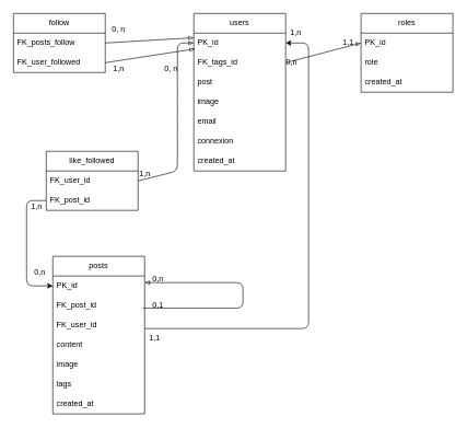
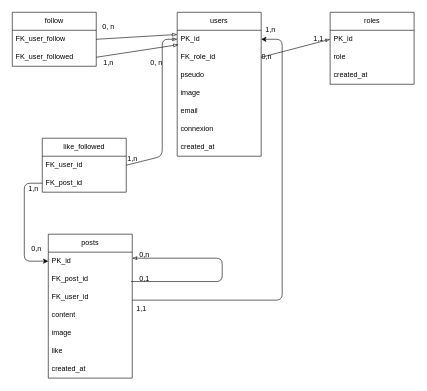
  <mxCell id="0" />
  <mxCell id="1" parent="0" />
  <mxCell id="2" value="users" style="swimlane;fontStyle=0;childLayout=stackLayout;horizontal=1;startSize=30;horizontalStack=0;resizeParent=1;resizeParentMax=0;resizeLast=0;collapsible=1;marginBottom=0;whiteSpace=wrap;html=1;" parent="1" vertex="1"><mxGeometry x="295" y="20" width="140" height="240" as="geometry" /></mxCell>
  <mxCell id="3" value="PK_id" style="text;strokeColor=none;fillColor=none;align=left;verticalAlign=middle;spacingLeft=4;spacingRight=4;overflow=hidden;points=[[0,0.5],[1,0.5]];portConstraint=eastwest;rotatable=0;whiteSpace=wrap;html=1;" parent="2" vertex="1"><mxGeometry y="30" width="140" height="30" as="geometry" /></mxCell>
- <mxCell id="4" value="FK_tags_id" style="text;strokeColor=none;fillColor=none;align=left;verticalAlign=middle;spacingLeft=4;spacingRight=4;overflow=hidden;points=[[0,0.5],[1,0.5]];portConstraint=eastwest;rotatable=0;whiteSpace=wrap;html=1;" parent="2" vertex="1"><mxGeometry y="60" width="140" height="30" as="geometry" /></mxCell>
- <mxCell id="5" value="post" style="text;strokeColor=none;fillColor=none;align=left;verticalAlign=middle;spacingLeft=4;spacingRight=4;overflow=hidden;points=[[0,0.5],[1,0.5]];portConstraint=eastwest;rotatable=0;whiteSpace=wrap;html=1;" parent="2" vertex="1"><mxGeometry y="90" width="140" height="30" as="geometry" /></mxCell>
+ <mxCell id="4" value="FK_role_id" style="text;strokeColor=none;fillColor=none;align=left;verticalAlign=middle;spacingLeft=4;spacingRight=4;overflow=hidden;points=[[0,0.5],[1,0.5]];portConstraint=eastwest;rotatable=0;whiteSpace=wrap;html=1;" parent="2" vertex="1"><mxGeometry y="60" width="140" height="30" as="geometry" /></mxCell>
+ <mxCell id="5" value="pseudo" style="text;strokeColor=none;fillColor=none;align=left;verticalAlign=middle;spacingLeft=4;spacingRight=4;overflow=hidden;points=[[0,0.5],[1,0.5]];portConstraint=eastwest;rotatable=0;whiteSpace=wrap;html=1;" parent="2" vertex="1"><mxGeometry y="90" width="140" height="30" as="geometry" /></mxCell>
  <mxCell id="6" value="image&amp;nbsp;" style="text;strokeColor=none;fillColor=none;align=left;verticalAlign=middle;spacingLeft=4;spacingRight=4;overflow=hidden;points=[[0,0.5],[1,0.5]];portConstraint=eastwest;rotatable=0;whiteSpace=wrap;html=1;" parent="2" vertex="1"><mxGeometry y="120" width="140" height="30" as="geometry" /></mxCell>
  <mxCell id="7" value="email" style="text;strokeColor=none;fillColor=none;align=left;verticalAlign=middle;spacingLeft=4;spacingRight=4;overflow=hidden;points=[[0,0.5],[1,0.5]];portConstraint=eastwest;rotatable=0;whiteSpace=wrap;html=1;" parent="2" vertex="1"><mxGeometry y="150" width="140" height="30" as="geometry" /></mxCell>
  <mxCell id="8" value="connexion" style="text;strokeColor=none;fillColor=none;align=left;verticalAlign=middle;spacingLeft=4;spacingRight=4;overflow=hidden;points=[[0,0.5],[1,0.5]];portConstraint=eastwest;rotatable=0;whiteSpace=wrap;html=1;" parent="2" vertex="1"><mxGeometry y="180" width="140" height="30" as="geometry" /></mxCell>
  <mxCell id="9" value="created_at" style="text;strokeColor=none;fillColor=none;align=left;verticalAlign=middle;spacingLeft=4;spacingRight=4;overflow=hidden;points=[[0,0.5],[1,0.5]];portConstraint=eastwest;rotatable=0;whiteSpace=wrap;html=1;" parent="2" vertex="1"><mxGeometry y="210" width="140" height="30" as="geometry" /></mxCell>
  <mxCell id="10" value="posts" style="swimlane;fontStyle=0;childLayout=stackLayout;horizontal=1;startSize=30;horizontalStack=0;resizeParent=1;resizeParentMax=0;resizeLast=0;collapsible=1;marginBottom=0;whiteSpace=wrap;html=1;" parent="1" vertex="1"><mxGeometry x="80" y="390" width="140" height="240" as="geometry" /></mxCell>
  <mxCell id="11" value="PK_id" style="text;strokeColor=none;fillColor=none;align=left;verticalAlign=middle;spacingLeft=4;spacingRight=4;overflow=hidden;points=[[0,0.5],[1,0.5]];portConstraint=eastwest;rotatable=0;whiteSpace=wrap;html=1;" parent="10" vertex="1"><mxGeometry y="30" width="140" height="30" as="geometry" /></mxCell>
  <mxCell id="12" value="FK_post_id" style="text;strokeColor=none;fillColor=none;align=left;verticalAlign=middle;spacingLeft=4;spacingRight=4;overflow=hidden;points=[[0,0.5],[1,0.5]];portConstraint=eastwest;rotatable=0;whiteSpace=wrap;html=1;" parent="10" vertex="1"><mxGeometry y="60" width="140" height="30" as="geometry" /></mxCell>
  <mxCell id="13" value="FK_user_id" style="text;strokeColor=none;fillColor=none;align=left;verticalAlign=middle;spacingLeft=4;spacingRight=4;overflow=hidden;points=[[0,0.5],[1,0.5]];portConstraint=eastwest;rotatable=0;whiteSpace=wrap;html=1;" parent="10" vertex="1"><mxGeometry y="90" width="140" height="30" as="geometry" /></mxCell>
  <mxCell id="14" value="content" style="text;strokeColor=none;fillColor=none;align=left;verticalAlign=middle;spacingLeft=4;spacingRight=4;overflow=hidden;points=[[0,0.5],[1,0.5]];portConstraint=eastwest;rotatable=0;whiteSpace=wrap;html=1;" parent="10" vertex="1"><mxGeometry y="120" width="140" height="30" as="geometry" /></mxCell>
  <mxCell id="15" value="image" style="text;strokeColor=none;fillColor=none;align=left;verticalAlign=middle;spacingLeft=4;spacingRight=4;overflow=hidden;points=[[0,0.5],[1,0.5]];portConstraint=eastwest;rotatable=0;whiteSpace=wrap;html=1;" parent="10" vertex="1"><mxGeometry y="150" width="140" height="30" as="geometry" /></mxCell>
- <mxCell id="16" value="tags" style="text;strokeColor=none;fillColor=none;align=left;verticalAlign=middle;spacingLeft=4;spacingRight=4;overflow=hidden;points=[[0,0.5],[1,0.5]];portConstraint=eastwest;rotatable=0;whiteSpace=wrap;html=1;" parent="10" vertex="1"><mxGeometry y="180" width="140" height="30" as="geometry" /></mxCell>
+ <mxCell id="16" value="like" style="text;strokeColor=none;fillColor=none;align=left;verticalAlign=middle;spacingLeft=4;spacingRight=4;overflow=hidden;points=[[0,0.5],[1,0.5]];portConstraint=eastwest;rotatable=0;whiteSpace=wrap;html=1;" parent="10" vertex="1"><mxGeometry y="180" width="140" height="30" as="geometry" /></mxCell>
  <mxCell id="17" value="created_at" style="text;strokeColor=none;fillColor=none;align=left;verticalAlign=middle;spacingLeft=4;spacingRight=4;overflow=hidden;points=[[0,0.5],[1,0.5]];portConstraint=eastwest;rotatable=0;whiteSpace=wrap;html=1;" vertex="1" parent="10"><mxGeometry y="210" width="140" height="30" as="geometry" /></mxCell>
  <mxCell id="18" value="roles" style="swimlane;fontStyle=0;childLayout=stackLayout;horizontal=1;startSize=30;horizontalStack=0;resizeParent=1;resizeParentMax=0;resizeLast=0;collapsible=1;marginBottom=0;whiteSpace=wrap;html=1;" parent="1" vertex="1"><mxGeometry x="550" y="20" width="140" height="120" as="geometry" /></mxCell>
  <mxCell id="19" value="PK_id" style="text;strokeColor=none;fillColor=none;align=left;verticalAlign=middle;spacingLeft=4;spacingRight=4;overflow=hidden;points=[[0,0.5],[1,0.5]];portConstraint=eastwest;rotatable=0;whiteSpace=wrap;html=1;" parent="18" vertex="1"><mxGeometry y="30" width="140" height="30" as="geometry" /></mxCell>
  <mxCell id="20" value="role" style="text;strokeColor=none;fillColor=none;align=left;verticalAlign=middle;spacingLeft=4;spacingRight=4;overflow=hidden;points=[[0,0.5],[1,0.5]];portConstraint=eastwest;rotatable=0;whiteSpace=wrap;html=1;" vertex="1" parent="18"><mxGeometry y="60" width="140" height="30" as="geometry" /></mxCell>
  <mxCell id="21" value="created_at" style="text;strokeColor=none;fillColor=none;align=left;verticalAlign=middle;spacingLeft=4;spacingRight=4;overflow=hidden;points=[[0,0.5],[1,0.5]];portConstraint=eastwest;rotatable=0;whiteSpace=wrap;html=1;" vertex="1" parent="18"><mxGeometry y="90" width="140" height="30" as="geometry" /></mxCell>
  <mxCell id="22" value="" style="endArrow=none;html=1;rounded=1;strokeColor=default;entryX=-0.05;entryY=0.967;entryDx=0;entryDy=0;startArrow=classicThin;startFill=0;entryPerimeter=0;" parent="1" edge="1"><mxGeometry width="50" height="50" relative="1" as="geometry"><mxPoint x="220" y="430" as="sourcePoint" /><mxPoint x="218" y="469.01" as="targetPoint" /><Array as="points"><mxPoint x="370" y="430" /><mxPoint x="370" y="469" /></Array></mxGeometry></mxCell>
  <mxCell id="23" value="" style="endArrow=none;html=1;rounded=1;strokeColor=default;entryX=1;entryY=0.5;entryDx=0;entryDy=0;exitX=0;exitY=0.233;exitDx=0;exitDy=0;exitPerimeter=0;endFill=0;startArrow=blockThin;startFill=0;" parent="1" source="3" target="42" edge="1"><mxGeometry width="50" height="50" relative="1" as="geometry"><mxPoint x="296" y="54.99" as="sourcePoint" /><mxPoint x="152.426" y="47.322" as="targetPoint" /></mxGeometry></mxCell>
  <mxCell id="24" value="" style="endArrow=classicThin;html=1;rounded=1;strokeColor=default;endFill=0;entryX=0;entryY=0.5;entryDx=0;entryDy=0;exitX=1;exitY=0.5;exitDx=0;exitDy=0;" parent="1" source="4" target="19" edge="1"><mxGeometry width="50" height="50" relative="1" as="geometry"><mxPoint x="580" y="60" as="sourcePoint" /><mxPoint x="660" y="120" as="targetPoint" /></mxGeometry></mxCell>
  <mxCell id="25" value="" style="endArrow=blockThin;html=1;rounded=1;strokeColor=default;endFill=0;exitX=1;exitY=0.5;exitDx=0;exitDy=0;entryX=0.014;entryY=0.8;entryDx=0;entryDy=0;entryPerimeter=0;" parent="1" source="43" target="3" edge="1"><mxGeometry width="50" height="50" relative="1" as="geometry"><mxPoint x="152.426" y="82.678" as="sourcePoint" /><mxPoint x="295" y="80" as="targetPoint" /></mxGeometry></mxCell>
  <mxCell id="26" value="" style="endArrow=classicThin;html=1;rounded=1;strokeColor=default;endFill=0;exitX=1;exitY=0.5;exitDx=0;exitDy=0;entryX=0;entryY=0.5;entryDx=0;entryDy=0;" parent="1" edge="1" target="3" source="33"><mxGeometry width="50" height="50" relative="1" as="geometry"><mxPoint x="202" y="340.01" as="sourcePoint" /><mxPoint x="290" y="70" as="targetPoint" /><Array as="points"><mxPoint x="270" y="260" /><mxPoint x="270" y="190" /><mxPoint x="270" y="140" /><mxPoint x="270" y="65" /></Array></mxGeometry></mxCell>
  <mxCell id="27" value="0, n" style="text;html=1;align=center;verticalAlign=middle;resizable=0;points=[];autosize=1;strokeColor=none;fillColor=none;" parent="1" vertex="1"><mxGeometry x="160" y="30" width="40" height="30" as="geometry" /></mxCell>
  <mxCell id="28" value="0, n" style="text;html=1;align=center;verticalAlign=middle;resizable=0;points=[];autosize=1;strokeColor=none;fillColor=none;" parent="1" vertex="1"><mxGeometry x="240" y="90" width="40" height="30" as="geometry" /></mxCell>
  <mxCell id="29" value="1,n" style="text;html=1;align=center;verticalAlign=middle;resizable=0;points=[];autosize=1;strokeColor=none;fillColor=none;" parent="1" vertex="1"><mxGeometry x="200" y="250" width="40" height="30" as="geometry" /></mxCell>
  <mxCell id="30" value="0,n" style="text;html=1;align=center;verticalAlign=middle;resizable=0;points=[];autosize=1;strokeColor=none;fillColor=none;" parent="1" vertex="1"><mxGeometry x="424" y="80" width="40" height="30" as="geometry" /></mxCell>
  <mxCell id="31" value="0,1" style="text;html=1;align=center;verticalAlign=middle;resizable=0;points=[];autosize=1;strokeColor=none;fillColor=none;" parent="1" vertex="1"><mxGeometry x="220" y="450" width="40" height="30" as="geometry" /></mxCell>
  <mxCell id="32" value="like_followed" style="swimlane;fontStyle=0;childLayout=stackLayout;horizontal=1;startSize=30;horizontalStack=0;resizeParent=1;resizeParentMax=0;resizeLast=0;collapsible=1;marginBottom=0;whiteSpace=wrap;html=1;" vertex="1" parent="1"><mxGeometry x="70" y="230" width="140" height="90" as="geometry" /></mxCell>
  <mxCell id="33" value="FK_user_id" style="text;strokeColor=none;fillColor=none;align=left;verticalAlign=middle;spacingLeft=4;spacingRight=4;overflow=hidden;points=[[0,0.5],[1,0.5]];portConstraint=eastwest;rotatable=0;whiteSpace=wrap;html=1;" vertex="1" parent="32"><mxGeometry y="30" width="140" height="30" as="geometry" /></mxCell>
  <mxCell id="34" value="FK_post_id" style="text;strokeColor=none;fillColor=none;align=left;verticalAlign=middle;spacingLeft=4;spacingRight=4;overflow=hidden;points=[[0,0.5],[1,0.5]];portConstraint=eastwest;rotatable=0;whiteSpace=wrap;html=1;" vertex="1" parent="32"><mxGeometry y="60" width="140" height="30" as="geometry" /></mxCell>
  <mxCell id="35" value="" style="endArrow=classic;html=1;exitX=0;exitY=0.5;exitDx=0;exitDy=0;entryX=0;entryY=0.5;entryDx=0;entryDy=0;" edge="1" parent="1" source="34" target="11"><mxGeometry width="50" height="50" relative="1" as="geometry"><mxPoint x="30" y="210" as="sourcePoint" /><mxPoint x="20" y="470" as="targetPoint" /><Array as="points"><mxPoint x="40" y="305" /><mxPoint x="40" y="350" /><mxPoint x="40" y="435" /></Array></mxGeometry></mxCell>
  <mxCell id="36" value="0,n" style="text;html=1;align=center;verticalAlign=middle;resizable=0;points=[];autosize=1;strokeColor=none;fillColor=none;" vertex="1" parent="1"><mxGeometry x="40" y="400" width="40" height="30" as="geometry" /></mxCell>
  <mxCell id="37" value="1,n" style="text;html=1;align=center;verticalAlign=middle;resizable=0;points=[];autosize=1;strokeColor=none;fillColor=none;" vertex="1" parent="1"><mxGeometry x="35" y="300" width="40" height="30" as="geometry" /></mxCell>
  <mxCell id="38" value="1,1" style="text;html=1;align=center;verticalAlign=middle;resizable=0;points=[];autosize=1;strokeColor=none;fillColor=none;" vertex="1" parent="1"><mxGeometry x="510" y="50" width="40" height="30" as="geometry" /></mxCell>
  <mxCell id="39" value="1,n" style="text;html=1;align=center;verticalAlign=middle;resizable=0;points=[];autosize=1;strokeColor=none;fillColor=none;" vertex="1" parent="1"><mxGeometry x="160" y="90" width="40" height="30" as="geometry" /></mxCell>
  <mxCell id="40" value="0,n" style="text;html=1;align=center;verticalAlign=middle;resizable=0;points=[];autosize=1;strokeColor=none;fillColor=none;" vertex="1" parent="1"><mxGeometry x="220" y="410" width="40" height="30" as="geometry" /></mxCell>
  <mxCell id="41" value="follow" style="swimlane;fontStyle=0;childLayout=stackLayout;horizontal=1;startSize=30;horizontalStack=0;resizeParent=1;resizeParentMax=0;resizeLast=0;collapsible=1;marginBottom=0;whiteSpace=wrap;html=1;" vertex="1" parent="1"><mxGeometry x="20" y="20" width="140" height="90" as="geometry" /></mxCell>
- <mxCell id="42" value="FK_posts_follow" style="text;strokeColor=none;fillColor=none;align=left;verticalAlign=middle;spacingLeft=4;spacingRight=4;overflow=hidden;points=[[0,0.5],[1,0.5]];portConstraint=eastwest;rotatable=0;whiteSpace=wrap;html=1;" vertex="1" parent="41"><mxGeometry y="30" width="140" height="30" as="geometry" /></mxCell>
+ <mxCell id="42" value="FK_user_follow" style="text;strokeColor=none;fillColor=none;align=left;verticalAlign=middle;spacingLeft=4;spacingRight=4;overflow=hidden;points=[[0,0.5],[1,0.5]];portConstraint=eastwest;rotatable=0;whiteSpace=wrap;html=1;" vertex="1" parent="41"><mxGeometry y="30" width="140" height="30" as="geometry" /></mxCell>
  <mxCell id="43" value="FK_user_followed" style="text;strokeColor=none;fillColor=none;align=left;verticalAlign=middle;spacingLeft=4;spacingRight=4;overflow=hidden;points=[[0,0.5],[1,0.5]];portConstraint=eastwest;rotatable=0;whiteSpace=wrap;html=1;" vertex="1" parent="41"><mxGeometry y="60" width="140" height="30" as="geometry" /></mxCell>
  <mxCell id="44" value="" style="endArrow=classic;html=1;entryX=1;entryY=0.5;entryDx=0;entryDy=0;" edge="1" parent="1" target="3"><mxGeometry width="50" height="50" relative="1" as="geometry"><mxPoint x="220" y="500" as="sourcePoint" /><mxPoint x="470" y="50" as="targetPoint" /><Array as="points"><mxPoint x="470" y="500" /><mxPoint x="470" y="65" /></Array></mxGeometry></mxCell>
  <mxCell id="45" value="1,1" style="text;html=1;align=center;verticalAlign=middle;resizable=0;points=[];autosize=1;strokeColor=none;fillColor=none;" vertex="1" parent="1"><mxGeometry x="215" y="500" width="40" height="30" as="geometry" /></mxCell>
  <mxCell id="46" value="1,n" style="text;html=1;align=center;verticalAlign=middle;resizable=0;points=[];autosize=1;strokeColor=none;fillColor=none;" vertex="1" parent="1"><mxGeometry x="430" y="35" width="40" height="30" as="geometry" /></mxCell>
